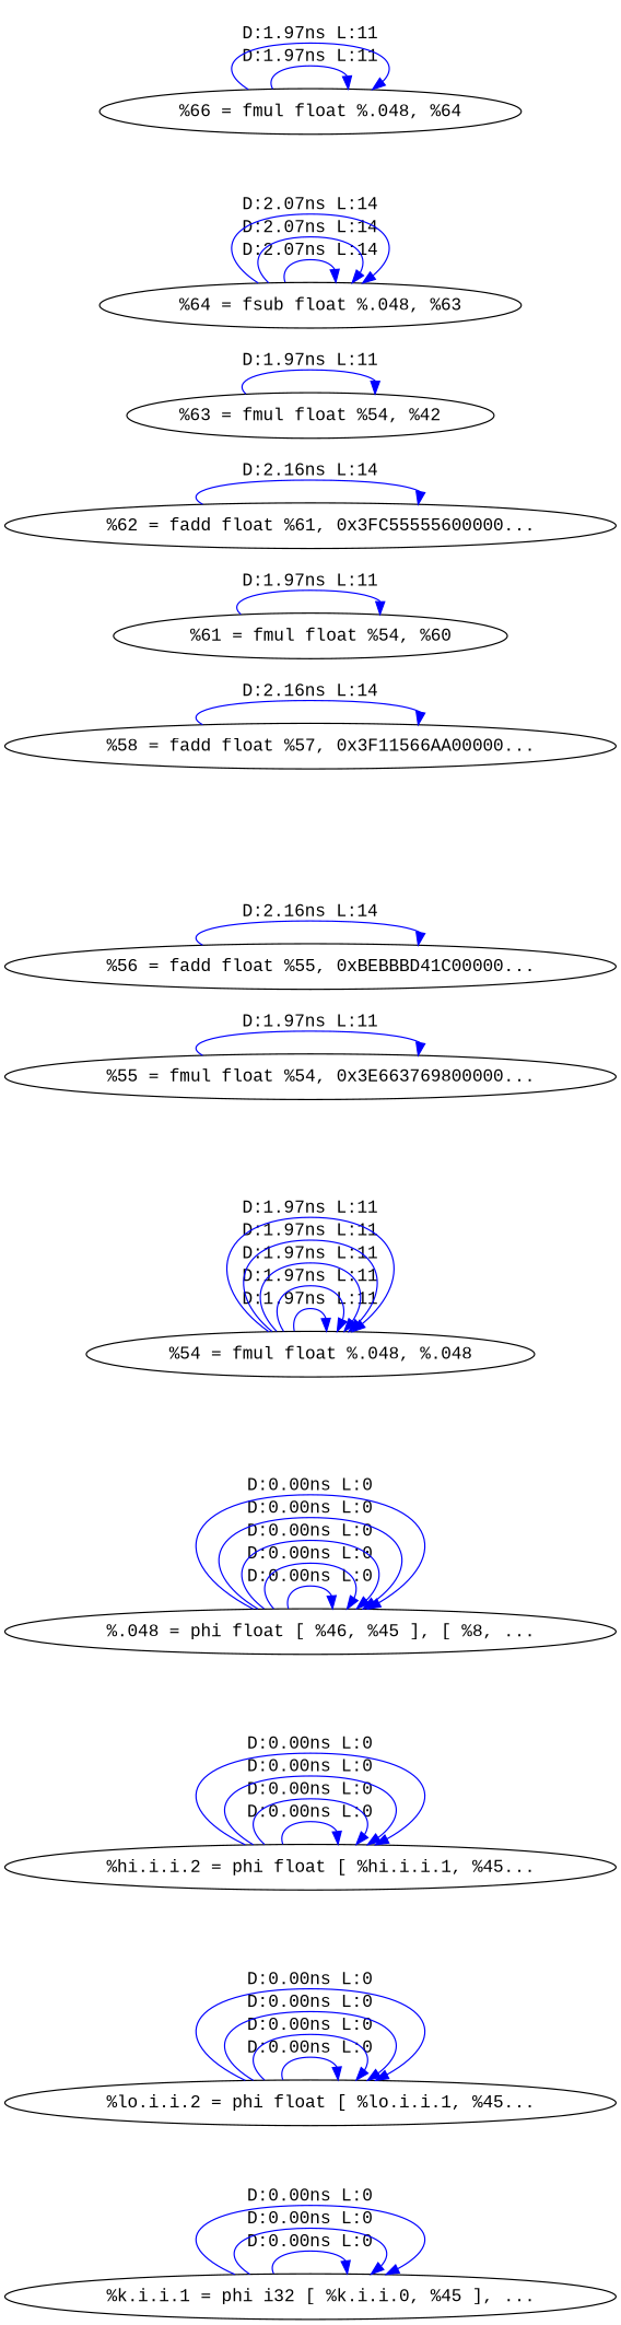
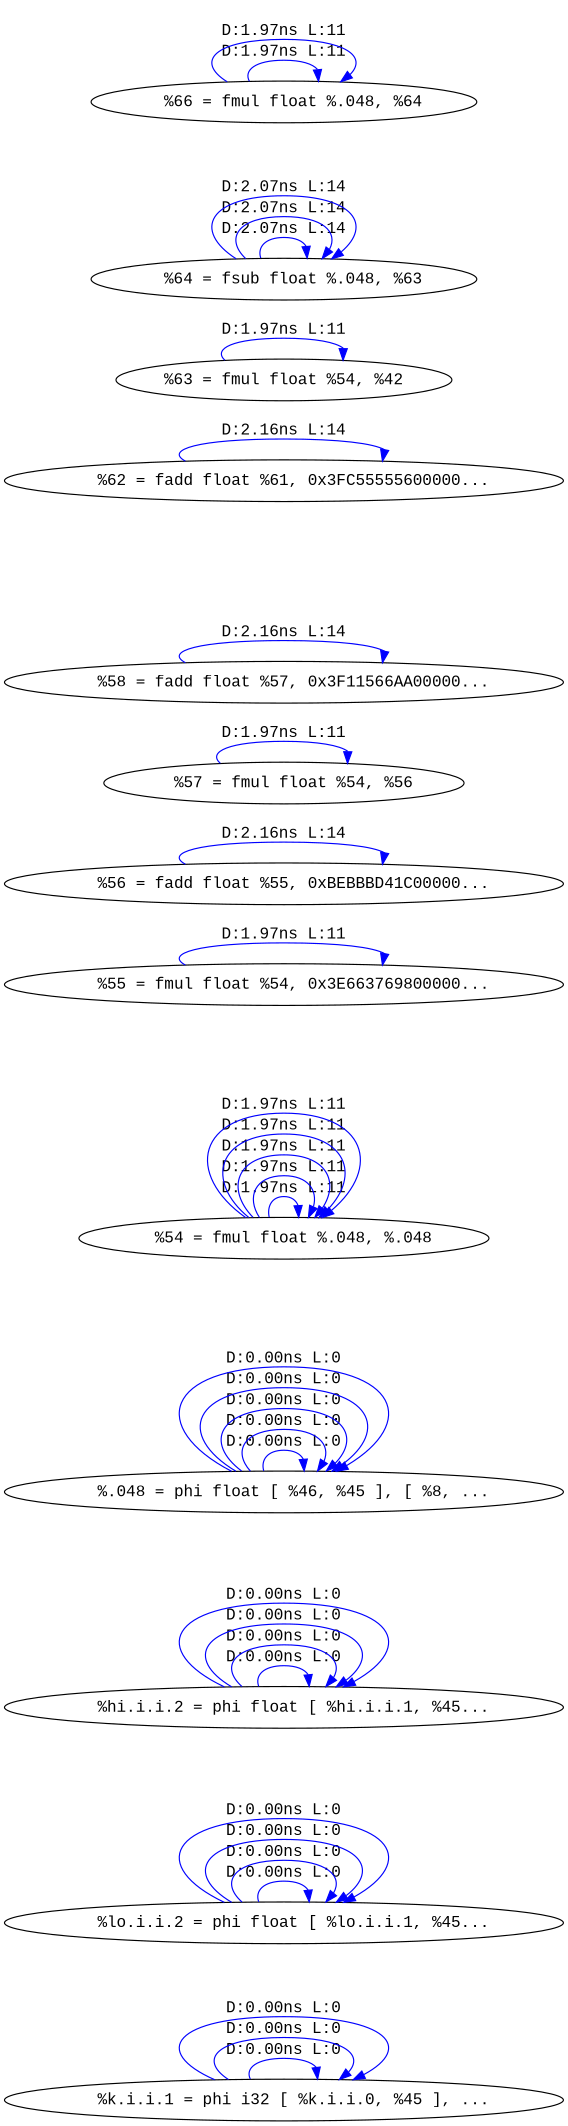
  digraph {
    fontname="Liberation Mono"
    rankdir=LR
    node [fontname="Liberation Mono"]
    edge [color=blue fontname="Liberation Mono"]
    n1 [label="  %k.i.i.1 = phi i32 [ %k.i.i.0, %45 ], ..."]
    n2 [label="  %lo.i.i.2 = phi float [ %lo.i.i.1, %45..."]
    n3 [label="  %hi.i.i.2 = phi float [ %hi.i.i.1, %45..."]
    n4 [label="  %.048 = phi float [ %46, %45 ], [ %8, ..."]
    n5 [label="  %54 = fmul float %.048, %.048"]
    n6 [label="  %55 = fmul float %54, 0x3E663769800000..."]
    n7 [label="  %56 = fadd float %55, 0xBEBBBD41C00000..."]
+   n8 [label="  %57 = fmul float %54, %56"]
    n9 [label="  %58 = fadd float %57, 0x3F11566AA00000..."]
-   n10 [label="  %61 = fmul float %54, %60"]
    n11 [label="  %62 = fadd float %61, 0x3FC55555600000..."]
    n12 [label="%63 = fmul float %54, %42"]
    n13 [label="  %64 = fsub float %.048, %63"]
    n14 [label="  %66 = fmul float %.048, %64"]
    n1 -> n1 [label="D:0.00ns L:0"]
    n1 -> n1 [label="D:0.00ns L:0"]
    n1 -> n1 [label="D:0.00ns L:0"]
    n2 -> n2 [label="D:0.00ns L:0"]
    n2 -> n2 [label="D:0.00ns L:0"]
    n2 -> n2 [label="D:0.00ns L:0"]
    n2 -> n2 [label="D:0.00ns L:0"]
    n3 -> n3 [label="D:0.00ns L:0"]
    n3 -> n3 [label="D:0.00ns L:0"]
    n3 -> n3 [label="D:0.00ns L:0"]
    n3 -> n3 [label="D:0.00ns L:0"]
    n4 -> n4 [label="D:0.00ns L:0"]
    n4 -> n4 [label="D:0.00ns L:0"]
    n4 -> n4 [label="D:0.00ns L:0"]
    n4 -> n4 [label="D:0.00ns L:0"]
    n4 -> n4 [label="D:0.00ns L:0"]
    n5 -> n5 [label="D:1.97ns L:11"]
    n5 -> n5 [label="D:1.97ns L:11"]
    n5 -> n5 [label="D:1.97ns L:11"]
    n5 -> n5 [label="D:1.97ns L:11"]
    n5 -> n5 [label="D:1.97ns L:11"]
    n6 -> n6 [label="D:1.97ns L:11"]
    n7 -> n7 [label="D:2.16ns L:14"]
+   n8 -> n8 [label="D:1.97ns L:11"]
    n9 -> n9 [label="D:2.16ns L:14"]
-   n10 -> n10 [label="D:1.97ns L:11"]
    n11 -> n11 [label="D:2.16ns L:14"]
    n12 -> n12 [label="D:1.97ns L:11"]
    n13 -> n13 [label="D:2.07ns L:14"]
    n13 -> n13 [label="D:2.07ns L:14"]
    n13 -> n13 [label="D:2.07ns L:14"]
    n14 -> n14 [label="D:1.97ns L:11"]
    n14 -> n14 [label="D:1.97ns L:11"]
  }
